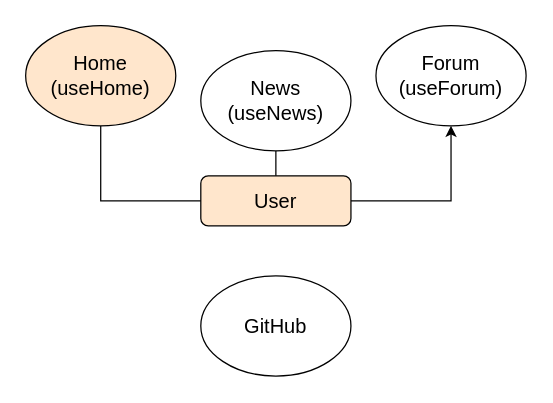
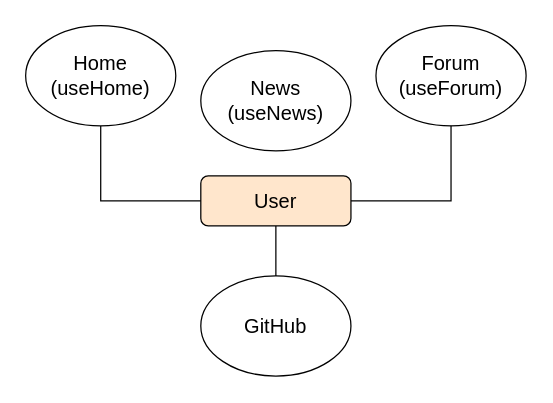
  <mxCell id="0" />
  <mxCell id="1" parent="0" />
  <mxCell id="2" value="&lt;font style=&quot;font-size: 16px;&quot;&gt;User&lt;/font&gt;" style="rounded=1;whiteSpace=wrap;html=1;fillColor=#ffe6cc;" vertex="1" parent="1"><mxGeometry x="160" y="140" width="120" height="40" as="geometry" /></mxCell>
  <mxCell id="3" value="" style="endArrow=none;html=1;rounded=0;fontSize=16;exitX=0;exitY=0.5;exitDx=0;exitDy=0;entryX=0.5;entryY=1;entryDx=0;entryDy=0;" edge="1" parent="1" source="2" target="4"><mxGeometry width="50" height="50" relative="1" as="geometry"><mxPoint x="190" y="170" as="sourcePoint" /><mxPoint x="40" y="100" as="targetPoint" /><Array as="points"><mxPoint x="80" y="160" /></Array></mxGeometry></mxCell>
- <mxCell id="4" value="Home&lt;br&gt;(useHome)" style="ellipse;whiteSpace=wrap;html=1;fontSize=16;fillColor=#ffe6cc;" vertex="1" parent="1"><mxGeometry x="20" y="20" width="120" height="80" as="geometry" /></mxCell>
- <mxCell id="5" value="" style="endArrow=none;html=1;rounded=0;fontSize=16;exitX=0.5;exitY=0;exitDx=0;exitDy=0;entryX=0.5;entryY=1;entryDx=0;entryDy=0;" edge="1" parent="1" source="2" target="6"><mxGeometry width="50" height="50" relative="1" as="geometry"><mxPoint x="190" y="160" as="sourcePoint" /><mxPoint x="220" y="100" as="targetPoint" /></mxGeometry></mxCell>
+ <mxCell id="4" value="Home&lt;br&gt;(useHome)" style="ellipse;whiteSpace=wrap;html=1;fontSize=16;" vertex="1" parent="1"><mxGeometry x="20" y="20" width="120" height="80" as="geometry" /></mxCell>
  <mxCell id="6" value="News&lt;br&gt;(useNews)" style="ellipse;whiteSpace=wrap;html=1;fontSize=16;" vertex="1" parent="1"><mxGeometry x="160" y="40" width="120" height="80" as="geometry" /></mxCell>
  <mxCell id="7" value="Forum&lt;br&gt;(useForum)" style="ellipse;whiteSpace=wrap;html=1;fontSize=16;" vertex="1" parent="1"><mxGeometry x="300" y="20" width="120" height="80" as="geometry" /></mxCell>
- <mxCell id="8" value="" style="endArrow=classic;html=1;rounded=0;fontSize=16;exitX=1;exitY=0.5;exitDx=0;exitDy=0;entryX=0.5;entryY=1;entryDx=0;entryDy=0;" edge="1" parent="1" source="2" target="7"><mxGeometry width="50" height="50" relative="1" as="geometry"><mxPoint x="190" y="150" as="sourcePoint" /><mxPoint x="240" y="100" as="targetPoint" /><Array as="points"><mxPoint x="360" y="160" /></Array></mxGeometry></mxCell>
+ <mxCell id="8" value="" style="endArrow=none;html=1;rounded=0;fontSize=16;exitX=1;exitY=0.5;exitDx=0;exitDy=0;entryX=0.5;entryY=1;entryDx=0;entryDy=0;" edge="1" parent="1" source="2" target="7"><mxGeometry width="50" height="50" relative="1" as="geometry"><mxPoint x="190" y="150" as="sourcePoint" /><mxPoint x="240" y="100" as="targetPoint" /><Array as="points"><mxPoint x="360" y="160" /></Array></mxGeometry></mxCell>
+ <mxCell id="9" value="" style="endArrow=none;html=1;rounded=0;fontSize=16;exitX=0.5;exitY=1;exitDx=0;exitDy=0;" edge="1" parent="1" source="2" target="10"><mxGeometry width="50" height="50" relative="1" as="geometry"><mxPoint x="190" y="140" as="sourcePoint" /><mxPoint x="240" y="90" as="targetPoint" /></mxGeometry></mxCell>
  <mxCell id="10" value="GitHub" style="ellipse;whiteSpace=wrap;html=1;fontSize=16;" vertex="1" parent="1"><mxGeometry x="160" y="220" width="120" height="80" as="geometry" /></mxCell>
